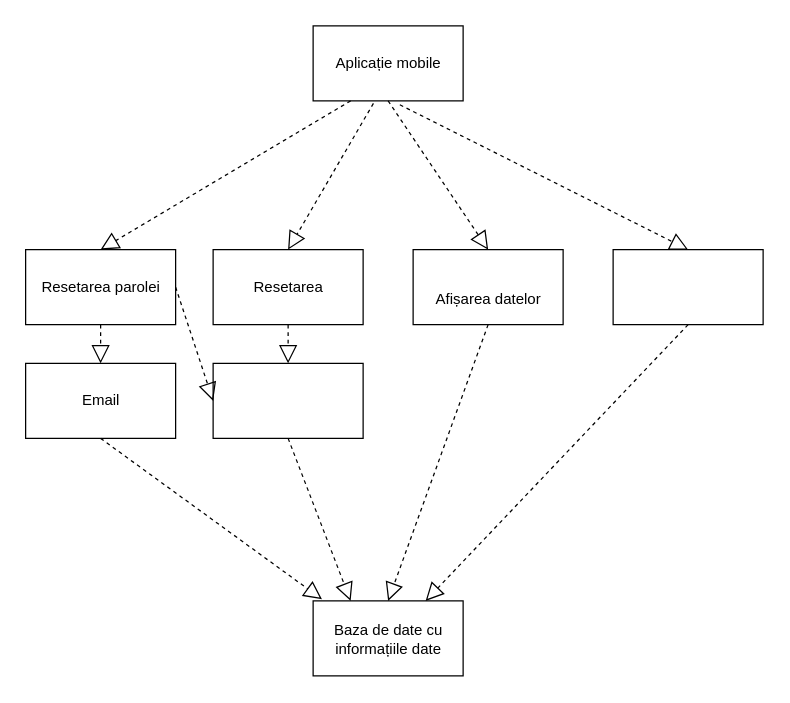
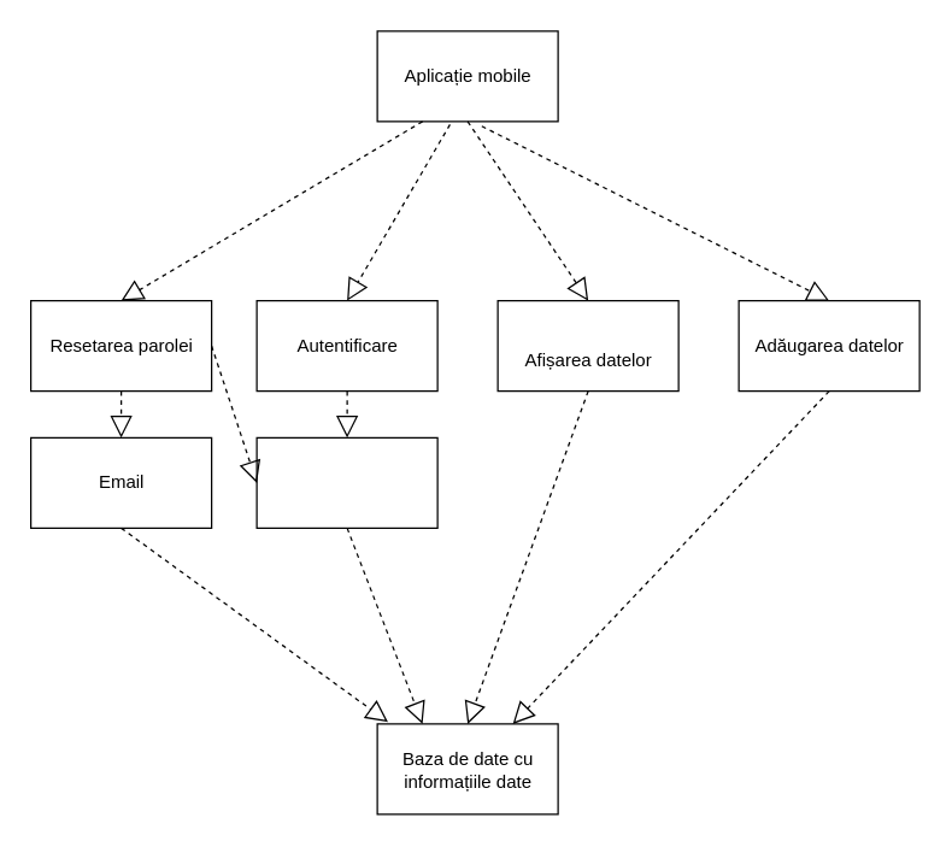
  <mxCell id="0" />
  <mxCell id="1" parent="0" />
  <mxCell id="2" value="" style="rounded=0;whiteSpace=wrap;html=1;" vertex="1" parent="1"><mxGeometry x="250" y="480" width="120" height="60" as="geometry" /></mxCell>
  <mxCell id="3" value="" style="rounded=0;whiteSpace=wrap;html=1;" vertex="1" parent="1"><mxGeometry x="250" y="20" width="120" height="60" as="geometry" /></mxCell>
  <mxCell id="4" value="Aplicație mobile" style="text;html=1;resizable=0;autosize=1;align=center;verticalAlign=middle;points=[];fillColor=none;strokeColor=none;rounded=0;" vertex="1" parent="1"><mxGeometry x="260" y="40" width="100" height="20" as="geometry" /></mxCell>
  <mxCell id="5" value="Baza de date cu" style="text;html=1;resizable=0;autosize=1;align=center;verticalAlign=middle;points=[];fillColor=none;strokeColor=none;rounded=0;" vertex="1" parent="1"><mxGeometry x="260" y="494" width="100" height="20" as="geometry" /></mxCell>
  <mxCell id="6" value="informațiile date" style="text;html=1;resizable=0;autosize=1;align=center;verticalAlign=middle;points=[];fillColor=none;strokeColor=none;rounded=0;" vertex="1" parent="1"><mxGeometry x="250" y="509" width="120" height="20" as="geometry" /></mxCell>
  <mxCell id="7" value="" style="endArrow=block;dashed=1;endFill=0;endSize=12;html=1;exitX=0.5;exitY=1;exitDx=0;exitDy=0;entryX=0.5;entryY=0;entryDx=0;entryDy=0;" edge="1" parent="1" source="3" target="8"><mxGeometry width="160" relative="1" as="geometry"><mxPoint x="389" y="149" as="sourcePoint" /><mxPoint x="389" y="189" as="targetPoint" /></mxGeometry></mxCell>
  <mxCell id="8" value="" style="rounded=0;whiteSpace=wrap;html=1;" vertex="1" parent="1"><mxGeometry x="330" y="199" width="120" height="60" as="geometry" /></mxCell>
  <mxCell id="9" value="" style="endArrow=block;dashed=1;endFill=0;endSize=12;html=1;entryX=0.5;entryY=0;entryDx=0;entryDy=0;exitX=0.5;exitY=1;exitDx=0;exitDy=0;" edge="1" parent="1" source="8" target="2"><mxGeometry width="160" relative="1" as="geometry"><mxPoint x="390" y="379" as="sourcePoint" /><mxPoint x="390" y="449" as="targetPoint" /></mxGeometry></mxCell>
  <mxCell id="10" value="" style="rounded=0;whiteSpace=wrap;html=1;" vertex="1" parent="1"><mxGeometry x="170" y="199" width="120" height="60" as="geometry" /></mxCell>
  <mxCell id="11" value="" style="rounded=0;whiteSpace=wrap;html=1;" vertex="1" parent="1"><mxGeometry x="490" y="199" width="120" height="60" as="geometry" /></mxCell>
- <mxCell id="12" value="Resetarea" style="text;html=1;resizable=0;autosize=1;align=center;verticalAlign=middle;points=[];fillColor=none;strokeColor=none;rounded=0;" vertex="1" parent="1"><mxGeometry x="190" y="219" width="80" height="20" as="geometry" /></mxCell>
+ <mxCell id="12" value="Autentificare" style="text;html=1;resizable=0;autosize=1;align=center;verticalAlign=middle;points=[];fillColor=none;strokeColor=none;rounded=0;" vertex="1" parent="1"><mxGeometry x="190" y="219" width="80" height="20" as="geometry" /></mxCell>
  <mxCell id="13" value="" style="endArrow=block;dashed=1;endFill=0;endSize=12;html=1;exitX=0.5;exitY=1;exitDx=0;exitDy=0;" edge="1" parent="1" source="10" target="19"><mxGeometry width="160" relative="1" as="geometry"><mxPoint x="170" y="420" as="sourcePoint" /><mxPoint x="330" y="420" as="targetPoint" /></mxGeometry></mxCell>
  <mxCell id="14" value="" style="endArrow=block;dashed=1;endFill=0;endSize=12;html=1;entryX=0.75;entryY=0;entryDx=0;entryDy=0;exitX=0.5;exitY=1;exitDx=0;exitDy=0;" edge="1" parent="1" source="11" target="2"><mxGeometry width="160" relative="1" as="geometry"><mxPoint x="500" y="430" as="sourcePoint" /><mxPoint x="660" y="430" as="targetPoint" /></mxGeometry></mxCell>
  <mxCell id="15" value="Afișarea datelor" style="text;html=1;resizable=0;autosize=1;align=center;verticalAlign=middle;points=[];fillColor=none;strokeColor=none;rounded=0;" vertex="1" parent="1"><mxGeometry x="340" y="229" width="100" height="20" as="geometry" /></mxCell>
+ <mxCell id="16" value="Adăugarea datelor" style="text;html=1;resizable=0;autosize=1;align=center;verticalAlign=middle;points=[];fillColor=none;strokeColor=none;rounded=0;" vertex="1" parent="1"><mxGeometry x="495" y="219" width="110" height="20" as="geometry" /></mxCell>
  <mxCell id="17" value="" style="endArrow=block;dashed=1;endFill=0;endSize=12;html=1;entryX=0.5;entryY=0;entryDx=0;entryDy=0;exitX=0.402;exitY=1.033;exitDx=0;exitDy=0;exitPerimeter=0;" edge="1" parent="1" source="3" target="10"><mxGeometry width="160" relative="1" as="geometry"><mxPoint x="90" y="320" as="sourcePoint" /><mxPoint x="250" y="320" as="targetPoint" /></mxGeometry></mxCell>
  <mxCell id="18" value="" style="endArrow=block;dashed=1;endFill=0;endSize=12;html=1;entryX=0.5;entryY=0;entryDx=0;entryDy=0;exitX=0.578;exitY=1.052;exitDx=0;exitDy=0;exitPerimeter=0;" edge="1" parent="1" source="3" target="11"><mxGeometry width="160" relative="1" as="geometry"><mxPoint x="570" y="140" as="sourcePoint" /><mxPoint x="730" y="140" as="targetPoint" /></mxGeometry></mxCell>
  <mxCell id="19" value="" style="rounded=0;whiteSpace=wrap;html=1;" vertex="1" parent="1"><mxGeometry x="170" y="290" width="120" height="60" as="geometry" /></mxCell>
  <mxCell id="20" value="" style="rounded=0;whiteSpace=wrap;html=1;" vertex="1" parent="1"><mxGeometry x="20" y="199" width="120" height="60" as="geometry" /></mxCell>
  <mxCell id="21" value="Resetarea parolei" style="text;html=1;resizable=0;autosize=1;align=center;verticalAlign=middle;points=[];fillColor=none;strokeColor=none;rounded=0;" vertex="1" parent="1"><mxGeometry x="25" y="219" width="110" height="20" as="geometry" /></mxCell>
  <mxCell id="22" value="" style="endArrow=block;dashed=1;endFill=0;endSize=12;html=1;entryX=0.25;entryY=0;entryDx=0;entryDy=0;exitX=0.5;exitY=1;exitDx=0;exitDy=0;" edge="1" parent="1" source="19" target="2"><mxGeometry width="160" relative="1" as="geometry"><mxPoint x="160" y="400" as="sourcePoint" /><mxPoint x="320" y="400" as="targetPoint" /></mxGeometry></mxCell>
  <mxCell id="23" value="" style="rounded=0;whiteSpace=wrap;html=1;" vertex="1" parent="1"><mxGeometry x="20" y="290" width="120" height="60" as="geometry" /></mxCell>
  <mxCell id="24" value="Email" style="text;html=1;resizable=0;autosize=1;align=center;verticalAlign=middle;points=[];fillColor=none;strokeColor=none;rounded=0;" vertex="1" parent="1"><mxGeometry x="55" y="310" width="50" height="20" as="geometry" /></mxCell>
  <mxCell id="25" value="" style="endArrow=block;dashed=1;endFill=0;endSize=12;html=1;exitX=0.5;exitY=1;exitDx=0;exitDy=0;entryX=0.5;entryY=0;entryDx=0;entryDy=0;" edge="1" parent="1" source="20" target="23"><mxGeometry width="160" relative="1" as="geometry"><mxPoint y="380" as="sourcePoint" x="0" /><mxPoint x="160" y="380" as="targetPoint" /></mxGeometry></mxCell>
  <mxCell id="26" value="" style="endArrow=block;dashed=1;endFill=0;endSize=12;html=1;exitX=1;exitY=0.5;exitDx=0;exitDy=0;entryX=0;entryY=0.5;entryDx=0;entryDy=0;" edge="1" parent="1" source="20" target="19"><mxGeometry width="160" relative="1" as="geometry"><mxPoint x="20" y="530" as="sourcePoint" /><mxPoint x="180" y="530" as="targetPoint" /></mxGeometry></mxCell>
  <mxCell id="27" value="" style="endArrow=block;dashed=1;endFill=0;endSize=12;html=1;exitX=0.5;exitY=1;exitDx=0;exitDy=0;entryX=0.059;entryY=-0.022;entryDx=0;entryDy=0;entryPerimeter=0;" edge="1" parent="1" source="23" target="2"><mxGeometry width="160" relative="1" as="geometry"><mxPoint x="100" y="450" as="sourcePoint" /><mxPoint x="260" y="450" as="targetPoint" /></mxGeometry></mxCell>
  <mxCell id="28" value="" style="endArrow=block;dashed=1;endFill=0;endSize=12;html=1;entryX=0.5;entryY=0;entryDx=0;entryDy=0;exitX=0.25;exitY=1;exitDx=0;exitDy=0;" edge="1" parent="1" source="3" target="20"><mxGeometry width="160" relative="1" as="geometry"><mxPoint x="120" y="100" as="sourcePoint" /><mxPoint x="280" y="100" as="targetPoint" /></mxGeometry></mxCell>
